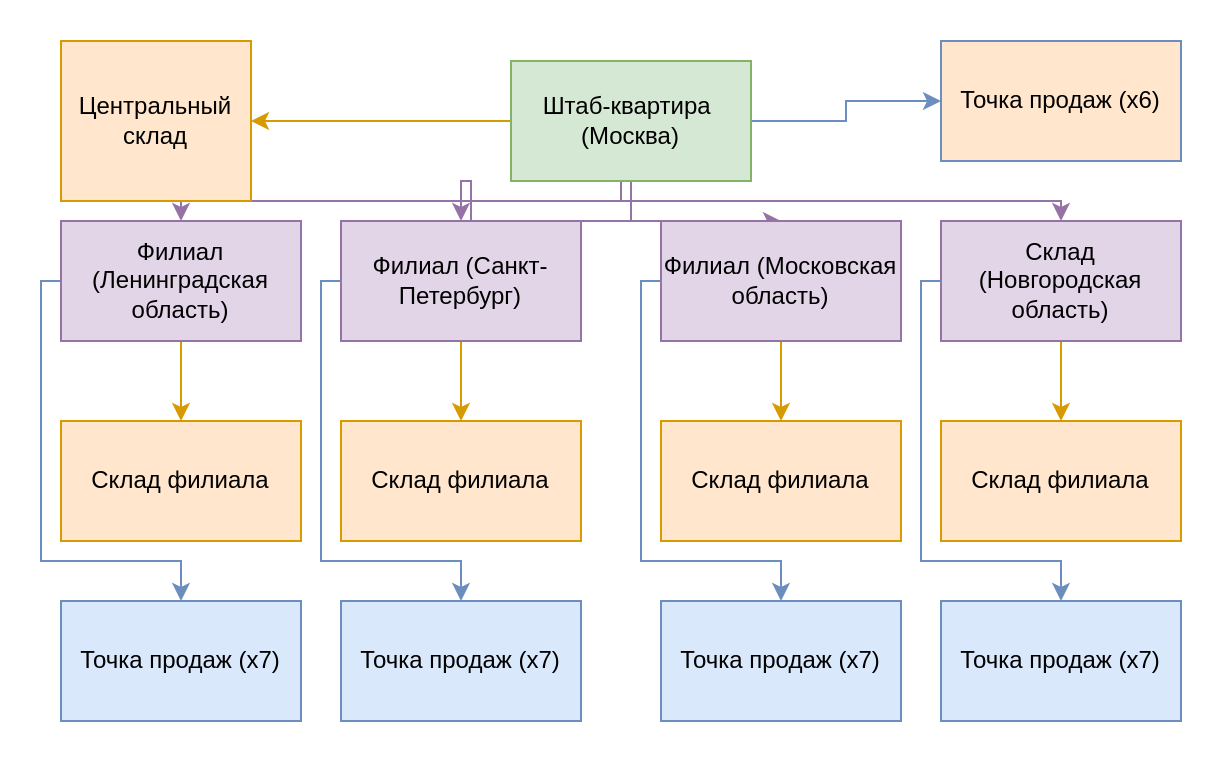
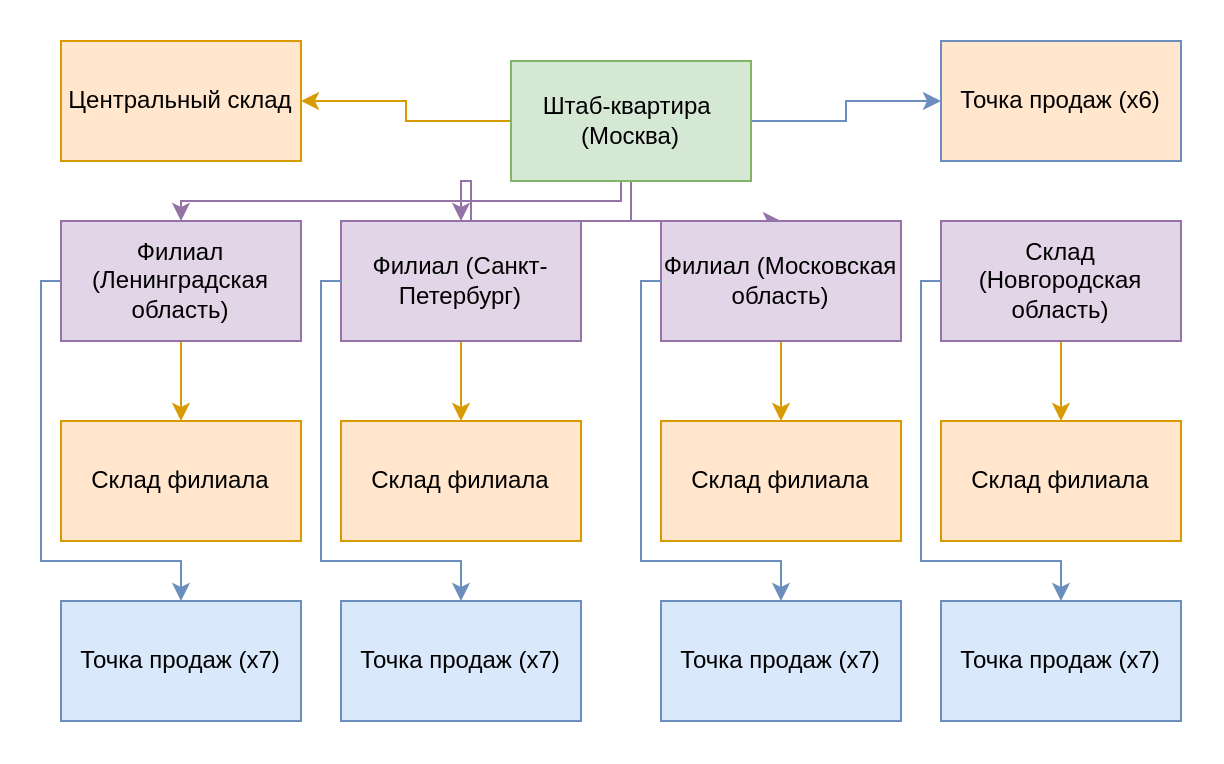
  <mxCell id="0" />
  <mxCell id="1" parent="0" />
  <mxCell id="2" style="edgeStyle=orthogonalEdgeStyle;rounded=0;orthogonalLoop=1;jettySize=auto;html=1;exitX=0.5;exitY=1;exitDx=0;exitDy=0;entryX=0.5;entryY=0;entryDx=0;entryDy=0;fillColor=#e1d5e7;strokeColor=#9673a6;" edge="1" parent="1" source="8" target="12"><mxGeometry relative="1" as="geometry" /></mxCell>
  <mxCell id="3" style="edgeStyle=orthogonalEdgeStyle;rounded=0;orthogonalLoop=1;jettySize=auto;html=1;exitX=0.5;exitY=1;exitDx=0;exitDy=0;entryX=0.5;entryY=0;entryDx=0;entryDy=0;fillColor=#e1d5e7;strokeColor=#9673a6;" edge="1" parent="1" source="8" target="15"><mxGeometry relative="1" as="geometry"><Array as="points"><mxPoint x="310" y="100" /><mxPoint x="90" y="100" /></Array></mxGeometry></mxCell>
  <mxCell id="4" style="edgeStyle=orthogonalEdgeStyle;rounded=0;orthogonalLoop=1;jettySize=auto;html=1;exitX=0.5;exitY=1;exitDx=0;exitDy=0;entryX=0.5;entryY=0;entryDx=0;entryDy=0;fillColor=#e1d5e7;strokeColor=#9673a6;" edge="1" parent="1" source="8" target="10"><mxGeometry relative="1" as="geometry" /></mxCell>
- <mxCell id="5" style="edgeStyle=orthogonalEdgeStyle;rounded=0;orthogonalLoop=1;jettySize=auto;html=1;exitX=0.5;exitY=1;exitDx=0;exitDy=0;entryX=0.5;entryY=0;entryDx=0;entryDy=0;fillColor=#e1d5e7;strokeColor=#9673a6;" edge="1" parent="1" source="8" target="17"><mxGeometry relative="1" as="geometry"><Array as="points"><mxPoint x="310" y="100" /><mxPoint x="530" y="100" /></Array></mxGeometry></mxCell>
  <mxCell id="6" style="edgeStyle=orthogonalEdgeStyle;rounded=0;orthogonalLoop=1;jettySize=auto;html=1;exitX=0;exitY=0.5;exitDx=0;exitDy=0;entryX=1;entryY=0.5;entryDx=0;entryDy=0;fillColor=#ffe6cc;strokeColor=#d79b00;" edge="1" parent="1" source="8" target="18"><mxGeometry relative="1" as="geometry" /></mxCell>
  <mxCell id="7" style="edgeStyle=orthogonalEdgeStyle;rounded=0;orthogonalLoop=1;jettySize=auto;html=1;exitX=1;exitY=0.5;exitDx=0;exitDy=0;entryX=0;entryY=0.5;entryDx=0;entryDy=0;fillColor=#dae8fc;strokeColor=#6c8ebf;" edge="1" parent="1" source="8" target="23"><mxGeometry relative="1" as="geometry" /></mxCell>
  <mxCell id="8" value="Штаб-квартира&amp;nbsp;&lt;div&gt;(Москва)&lt;/div&gt;" style="rounded=0;whiteSpace=wrap;html=1;fillColor=#d5e8d4;strokeColor=#82b366;" parent="1" vertex="1"><mxGeometry x="255" y="30" width="120" height="60" as="geometry" /></mxCell>
  <mxCell id="9" style="edgeStyle=orthogonalEdgeStyle;rounded=0;orthogonalLoop=1;jettySize=auto;html=1;exitX=0.5;exitY=1;exitDx=0;exitDy=0;entryX=0.5;entryY=0;entryDx=0;entryDy=0;fillColor=#ffe6cc;strokeColor=#d79b00;" edge="1" parent="1" source="10" target="21"><mxGeometry relative="1" as="geometry" /></mxCell>
  <mxCell id="10" value="Филиал (Московская область)" style="rounded=0;whiteSpace=wrap;html=1;fillColor=#e1d5e7;strokeColor=#9673a6;" vertex="1" parent="1"><mxGeometry x="330" y="110" width="120" height="60" as="geometry" /></mxCell>
  <mxCell id="11" style="edgeStyle=orthogonalEdgeStyle;rounded=0;orthogonalLoop=1;jettySize=auto;html=1;exitX=0.5;exitY=1;exitDx=0;exitDy=0;fillColor=#ffe6cc;strokeColor=#d79b00;" edge="1" parent="1" source="12" target="20"><mxGeometry relative="1" as="geometry" /></mxCell>
  <mxCell id="12" value="Филиал (Санкт-Петербург)" style="rounded=0;whiteSpace=wrap;html=1;fillColor=#e1d5e7;strokeColor=#9673a6;" vertex="1" parent="1"><mxGeometry x="170" y="110" width="120" height="60" as="geometry" /></mxCell>
  <mxCell id="13" style="edgeStyle=orthogonalEdgeStyle;rounded=0;orthogonalLoop=1;jettySize=auto;html=1;exitX=0.5;exitY=1;exitDx=0;exitDy=0;fillColor=#ffe6cc;strokeColor=#d79b00;" edge="1" parent="1" source="15" target="19"><mxGeometry relative="1" as="geometry" /></mxCell>
  <mxCell id="14" style="edgeStyle=orthogonalEdgeStyle;rounded=0;orthogonalLoop=1;jettySize=auto;html=1;exitX=0;exitY=0.5;exitDx=0;exitDy=0;entryX=0.5;entryY=0;entryDx=0;entryDy=0;fillColor=#dae8fc;strokeColor=#6c8ebf;" edge="1" parent="1" source="15" target="24"><mxGeometry relative="1" as="geometry"><Array as="points"><mxPoint x="20" y="140" /><mxPoint x="20" y="280" /><mxPoint x="90" y="280" /></Array></mxGeometry></mxCell>
  <mxCell id="15" value="Филиал (Ленинградская область)" style="rounded=0;whiteSpace=wrap;html=1;fillColor=#e1d5e7;strokeColor=#9673a6;" vertex="1" parent="1"><mxGeometry x="30" y="110" width="120" height="60" as="geometry" /></mxCell>
  <mxCell id="16" style="edgeStyle=orthogonalEdgeStyle;rounded=0;orthogonalLoop=1;jettySize=auto;html=1;exitX=0.5;exitY=1;exitDx=0;exitDy=0;entryX=0.5;entryY=0;entryDx=0;entryDy=0;fillColor=#ffe6cc;strokeColor=#d79b00;" edge="1" parent="1" source="17" target="22"><mxGeometry relative="1" as="geometry" /></mxCell>
  <mxCell id="17" value="Склад (Новгородская область)" style="rounded=0;whiteSpace=wrap;html=1;fillColor=#e1d5e7;strokeColor=#9673a6;" vertex="1" parent="1"><mxGeometry x="470" y="110" width="120" height="60" as="geometry" /></mxCell>
- <mxCell id="18" value="Центральный склад" style="rounded=0;whiteSpace=wrap;html=1;fillColor=#ffe6cc;strokeColor=#d79b00;" vertex="1" parent="1"><mxGeometry x="30" y="20" width="95" height="80" as="geometry" /></mxCell>
+ <mxCell id="18" value="Центральный склад" style="rounded=0;whiteSpace=wrap;html=1;fillColor=#ffe6cc;strokeColor=#d79b00;" vertex="1" parent="1"><mxGeometry x="30" y="20" width="120" height="60" as="geometry" /></mxCell>
  <mxCell id="19" value="Склад филиала" style="rounded=0;whiteSpace=wrap;html=1;fillColor=#ffe6cc;strokeColor=#d79b00;" vertex="1" parent="1"><mxGeometry x="30" y="210" width="120" height="60" as="geometry" /></mxCell>
  <mxCell id="20" value="Склад филиала" style="rounded=0;whiteSpace=wrap;html=1;fillColor=#ffe6cc;strokeColor=#d79b00;" vertex="1" parent="1"><mxGeometry x="170" y="210" width="120" height="60" as="geometry" /></mxCell>
  <mxCell id="21" value="Склад филиала" style="rounded=0;whiteSpace=wrap;html=1;fillColor=#ffe6cc;strokeColor=#d79b00;" vertex="1" parent="1"><mxGeometry x="330" y="210" width="120" height="60" as="geometry" /></mxCell>
  <mxCell id="22" value="Склад филиала" style="rounded=0;whiteSpace=wrap;html=1;fillColor=#ffe6cc;strokeColor=#d79b00;" vertex="1" parent="1"><mxGeometry x="470" y="210" width="120" height="60" as="geometry" /></mxCell>
  <mxCell id="23" value="Точка продаж (x6)" style="rounded=0;whiteSpace=wrap;html=1;fillColor=#ffe6cc;strokeColor=#6c8ebf;" vertex="1" parent="1"><mxGeometry x="470" y="20" width="120" height="60" as="geometry" /></mxCell>
  <mxCell id="24" value="Точка продаж (x7)" style="rounded=0;whiteSpace=wrap;html=1;fillColor=#dae8fc;strokeColor=#6c8ebf;" vertex="1" parent="1"><mxGeometry x="30" y="300" width="120" height="60" as="geometry" /></mxCell>
  <mxCell id="25" style="edgeStyle=orthogonalEdgeStyle;rounded=0;orthogonalLoop=1;jettySize=auto;html=1;exitX=0;exitY=0.5;exitDx=0;exitDy=0;entryX=0.5;entryY=0;entryDx=0;entryDy=0;fillColor=#dae8fc;strokeColor=#6c8ebf;" edge="1" parent="1" target="26"><mxGeometry relative="1" as="geometry"><mxPoint x="170" y="140" as="sourcePoint" /><Array as="points"><mxPoint x="160" y="140" /><mxPoint x="160" y="280" /><mxPoint x="230" y="280" /></Array></mxGeometry></mxCell>
  <mxCell id="26" value="Точка продаж (x7)" style="rounded=0;whiteSpace=wrap;html=1;fillColor=#dae8fc;strokeColor=#6c8ebf;" vertex="1" parent="1"><mxGeometry x="170" y="300" width="120" height="60" as="geometry" /></mxCell>
  <mxCell id="27" style="edgeStyle=orthogonalEdgeStyle;rounded=0;orthogonalLoop=1;jettySize=auto;html=1;exitX=0;exitY=0.5;exitDx=0;exitDy=0;entryX=0.5;entryY=0;entryDx=0;entryDy=0;fillColor=#dae8fc;strokeColor=#6c8ebf;" edge="1" parent="1" target="28"><mxGeometry relative="1" as="geometry"><mxPoint x="330" y="140" as="sourcePoint" /><Array as="points"><mxPoint x="320" y="140" /><mxPoint x="320" y="280" /><mxPoint x="390" y="280" /></Array></mxGeometry></mxCell>
  <mxCell id="28" value="Точка продаж (x7)" style="rounded=0;whiteSpace=wrap;html=1;fillColor=#dae8fc;strokeColor=#6c8ebf;" vertex="1" parent="1"><mxGeometry x="330" y="300" width="120" height="60" as="geometry" /></mxCell>
  <mxCell id="29" style="edgeStyle=orthogonalEdgeStyle;rounded=0;orthogonalLoop=1;jettySize=auto;html=1;exitX=0;exitY=0.5;exitDx=0;exitDy=0;entryX=0.5;entryY=0;entryDx=0;entryDy=0;fillColor=#dae8fc;strokeColor=#6c8ebf;" edge="1" parent="1" target="30"><mxGeometry relative="1" as="geometry"><mxPoint x="470" y="140" as="sourcePoint" /><Array as="points"><mxPoint x="460" y="140" /><mxPoint x="460" y="280" /><mxPoint x="530" y="280" /></Array></mxGeometry></mxCell>
  <mxCell id="30" value="Точка продаж (x7)" style="rounded=0;whiteSpace=wrap;html=1;fillColor=#dae8fc;strokeColor=#6c8ebf;" vertex="1" parent="1"><mxGeometry x="470" y="300" width="120" height="60" as="geometry" /></mxCell>
